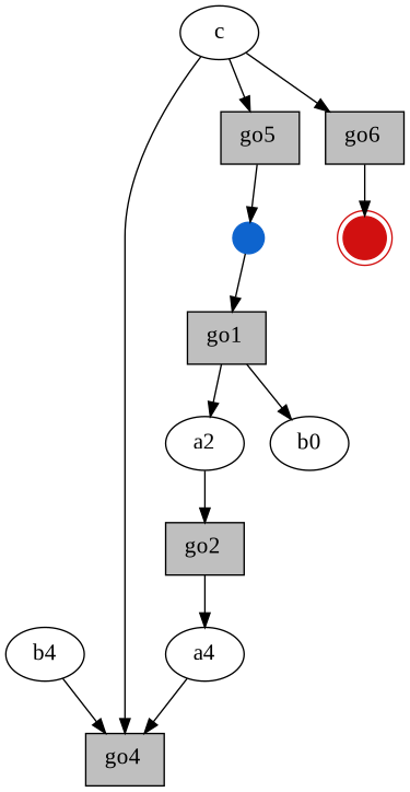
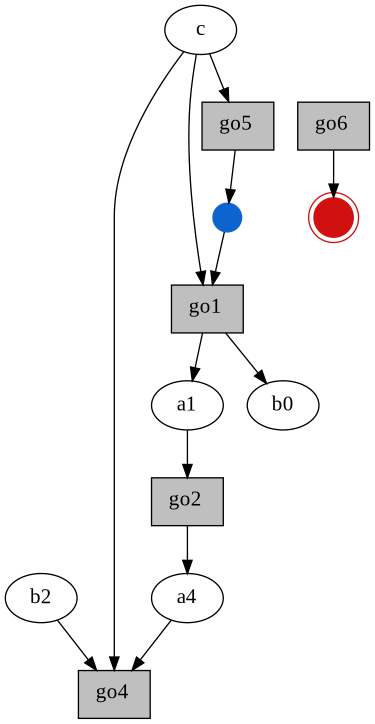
  digraph {
    fontname="Liberation Serif"
    node [color=black fillcolor=white fontname="Liberation Serif" shape=ellipse style=filled]
    edge [color="#000000" fontname="Liberation Serif"]
-   a1 [fontsize=16 label=a2]
+   a1 [fontsize=16]
    n2 [fontsize=16 label=b0]
    n3 [fontsize=16 label=a4]
-   b2 [fontsize=16 label=b4]
+   b2 [fontsize=16]
    n5 [fillcolor=gray75 label=<<FONT POINT-SIZE="16">go2</FONT><FONT POINT-SIZE="10" COLOR="blue"> </FONT>> shape=box]
    n6 [fillcolor=gray75 label=<<FONT POINT-SIZE="16">go4</FONT><FONT POINT-SIZE="10" COLOR="blue"> </FONT>> shape=box]
    initial [color="#0e64ce" shape=point width=0.3 fillcolor=""]
    n8 [fillcolor=gray75 label=<<FONT POINT-SIZE="16">go1</FONT><FONT POINT-SIZE="10" COLOR="blue"> </FONT>> shape=box]
    c [fontsize=16]
    n10 [fillcolor=gray75 label=<<FONT POINT-SIZE="16">go5</FONT><FONT POINT-SIZE="10" COLOR="blue"> </FONT>> shape=box]
    n11 [fillcolor=gray75 label=<<FONT POINT-SIZE="16">go6</FONT><FONT POINT-SIZE="10" COLOR="blue"> </FONT>> shape=box]
    terminal [color="#d11010" peripheries=2 shape=point width=0.3 fillcolor=""]
    subgraph sub_1 {
      rank=same
      a1
      n2
    }
    subgraph sub_2 {
      rank=same
      n3
      b2
    }
    a1 -> n5
    n3 -> n6
    b2 -> n6
    n5 -> n3
    initial -> n8
    n8 -> a1
    n8 -> n2
    c -> n6
    c -> n10
-   c -> n11
+   c -> n8
    n10 -> initial
    n11 -> terminal
  }
